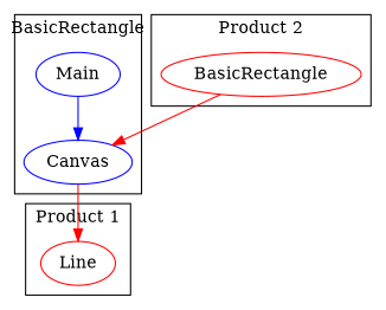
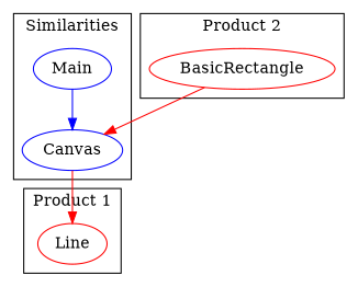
  digraph {
    node [color=red fontcolor=black shape=ellipse]
    edge [color=red font=6]
    n1 [label=Line]
    n2 [label=BasicRectangle]
    n3 [color=blue label=Canvas]
    n4 [color=blue label=Main]
    subgraph cluster_1 {
      label="Product 1"
      n1
    }
    subgraph cluster_2 {
      label="Product 2"
      n2
    }
    subgraph cluster_3 {
-     label=BasicRectangle
+     label=Similarities
      n3
      n4
    }
    n2 -> n3
    n3 -> n1
    n4 -> n3 [color=blue]
  }
